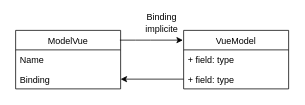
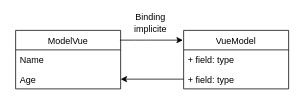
  <mxCell id="0" />
  <mxCell id="1" parent="0" />
  <mxCell id="2" value="" style="endArrow=classic;html=1;entryX=-0.007;entryY=0.167;entryDx=0;entryDy=0;entryPerimeter=0;" edge="1" parent="1" target="7"><mxGeometry width="50" height="50" relative="1" as="geometry"><mxPoint x="159" y="53" as="sourcePoint" /><mxPoint x="330" y="110" as="targetPoint" /><Array as="points"><mxPoint x="190" y="53" /></Array></mxGeometry></mxCell>
  <mxCell id="3" value="" style="endArrow=classic;html=1;entryX=1;entryY=0.5;entryDx=0;entryDy=0;exitX=0;exitY=0.5;exitDx=0;exitDy=0;" edge="1" parent="1" source="9" target="6"><mxGeometry width="50" height="50" relative="1" as="geometry"><mxPoint x="280" y="160" as="sourcePoint" /><mxPoint x="330" y="110" as="targetPoint" /></mxGeometry></mxCell>
  <mxCell id="4" value="ModelVue" style="swimlane;fontStyle=0;childLayout=stackLayout;horizontal=1;startSize=26;fillColor=none;horizontalStack=0;resizeParent=1;resizeParentMax=0;resizeLast=0;collapsible=1;marginBottom=0;" vertex="1" parent="1"><mxGeometry x="20" y="40" width="140" height="78" as="geometry" /></mxCell>
  <mxCell id="5" value="Name" style="text;strokeColor=none;fillColor=none;align=left;verticalAlign=top;spacingLeft=4;spacingRight=4;overflow=hidden;rotatable=0;points=[[0,0.5],[1,0.5]];portConstraint=eastwest;" vertex="1" parent="4"><mxGeometry y="26" width="140" height="26" as="geometry" /></mxCell>
- <mxCell id="6" value="Binding" style="text;strokeColor=none;fillColor=none;align=left;verticalAlign=top;spacingLeft=4;spacingRight=4;overflow=hidden;rotatable=0;points=[[0,0.5],[1,0.5]];portConstraint=eastwest;" vertex="1" parent="4"><mxGeometry y="52" width="140" height="26" as="geometry" /></mxCell>
+ <mxCell id="6" value="Age" style="text;strokeColor=none;fillColor=none;align=left;verticalAlign=top;spacingLeft=4;spacingRight=4;overflow=hidden;rotatable=0;points=[[0,0.5],[1,0.5]];portConstraint=eastwest;" vertex="1" parent="4"><mxGeometry y="52" width="140" height="26" as="geometry" /></mxCell>
  <mxCell id="7" value="VueModel" style="swimlane;fontStyle=0;childLayout=stackLayout;horizontal=1;startSize=26;fillColor=none;horizontalStack=0;resizeParent=1;resizeParentMax=0;resizeLast=0;collapsible=1;marginBottom=0;" vertex="1" parent="1"><mxGeometry x="244" y="40" width="140" height="78" as="geometry" /></mxCell>
  <mxCell id="8" value="+ field: type" style="text;strokeColor=none;fillColor=none;align=left;verticalAlign=top;spacingLeft=4;spacingRight=4;overflow=hidden;rotatable=0;points=[[0,0.5],[1,0.5]];portConstraint=eastwest;" vertex="1" parent="7"><mxGeometry y="26" width="140" height="26" as="geometry" /></mxCell>
  <mxCell id="9" value="+ field: type" style="text;strokeColor=none;fillColor=none;align=left;verticalAlign=top;spacingLeft=4;spacingRight=4;overflow=hidden;rotatable=0;points=[[0,0.5],[1,0.5]];portConstraint=eastwest;" vertex="1" parent="7"><mxGeometry y="52" width="140" height="26" as="geometry" /></mxCell>
- <mxCell id="10" value="Binding implicite" style="text;html=1;strokeColor=none;fillColor=none;align=center;verticalAlign=middle;whiteSpace=wrap;rounded=0;" vertex="1" parent="1"><mxGeometry x="195" y="20" width="40" height="20" as="geometry" /></mxCell>
+ <mxCell id="10" value="Binding implicite" style="text;html=1;strokeColor=none;fillColor=none;align=center;verticalAlign=middle;whiteSpace=wrap;rounded=0;" vertex="1" parent="1"><mxGeometry x="180" y="20" width="40" height="20" as="geometry" /></mxCell>
